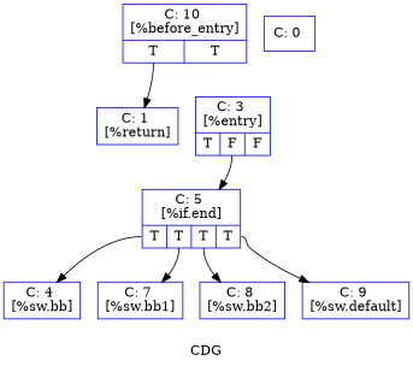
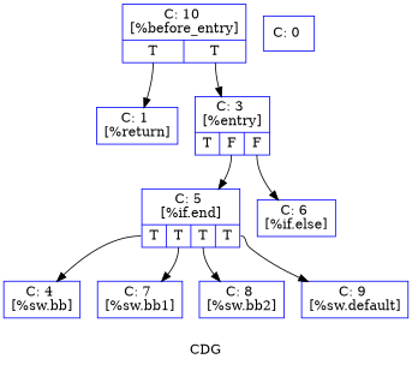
  digraph {
    label=CDG
    node [color=blue shape=record]
    edge [collor=blue tailport=s1]
    n1 [label="{C: 10 \n[%before_entry]\n|{<s0>T|<s1>T}}"]
    n2 [label="{C: 1 \n[%return]\n}"]
    n3 [label="{C: 3 \n[%entry]\n|{<s0>T|<s1>F|<s2>F}}"]
+   n4 [label="{C: 6 \n[%if.else]\n}"]
    n5 [label="{C: 5 \n[%if.end]\n|{<s0>T|<s1>T|<s2>T|<s3>T}}"]
    n6 [label="{C: 9 \n[%sw.default]\n}"]
    n7 [label="{C: 8 \n[%sw.bb2]\n}"]
    n8 [label="{C: 7 \n[%sw.bb1]\n}"]
    n9 [label="{C: 4 \n[%sw.bb]\n}"]
    n10 [label="{C: 0 \n}"]
    n1 -> n2 [tailport=s0]
+   n1 -> n3
+   n3 -> n4 [tailport=s2 collor=""]
    n3 -> n5 [collor=""]
    n5 -> n6 [tailport=s3]
    n5 -> n7 [tailport=s2]
    n5 -> n8
    n5 -> n9 [tailport=s0]
  }
